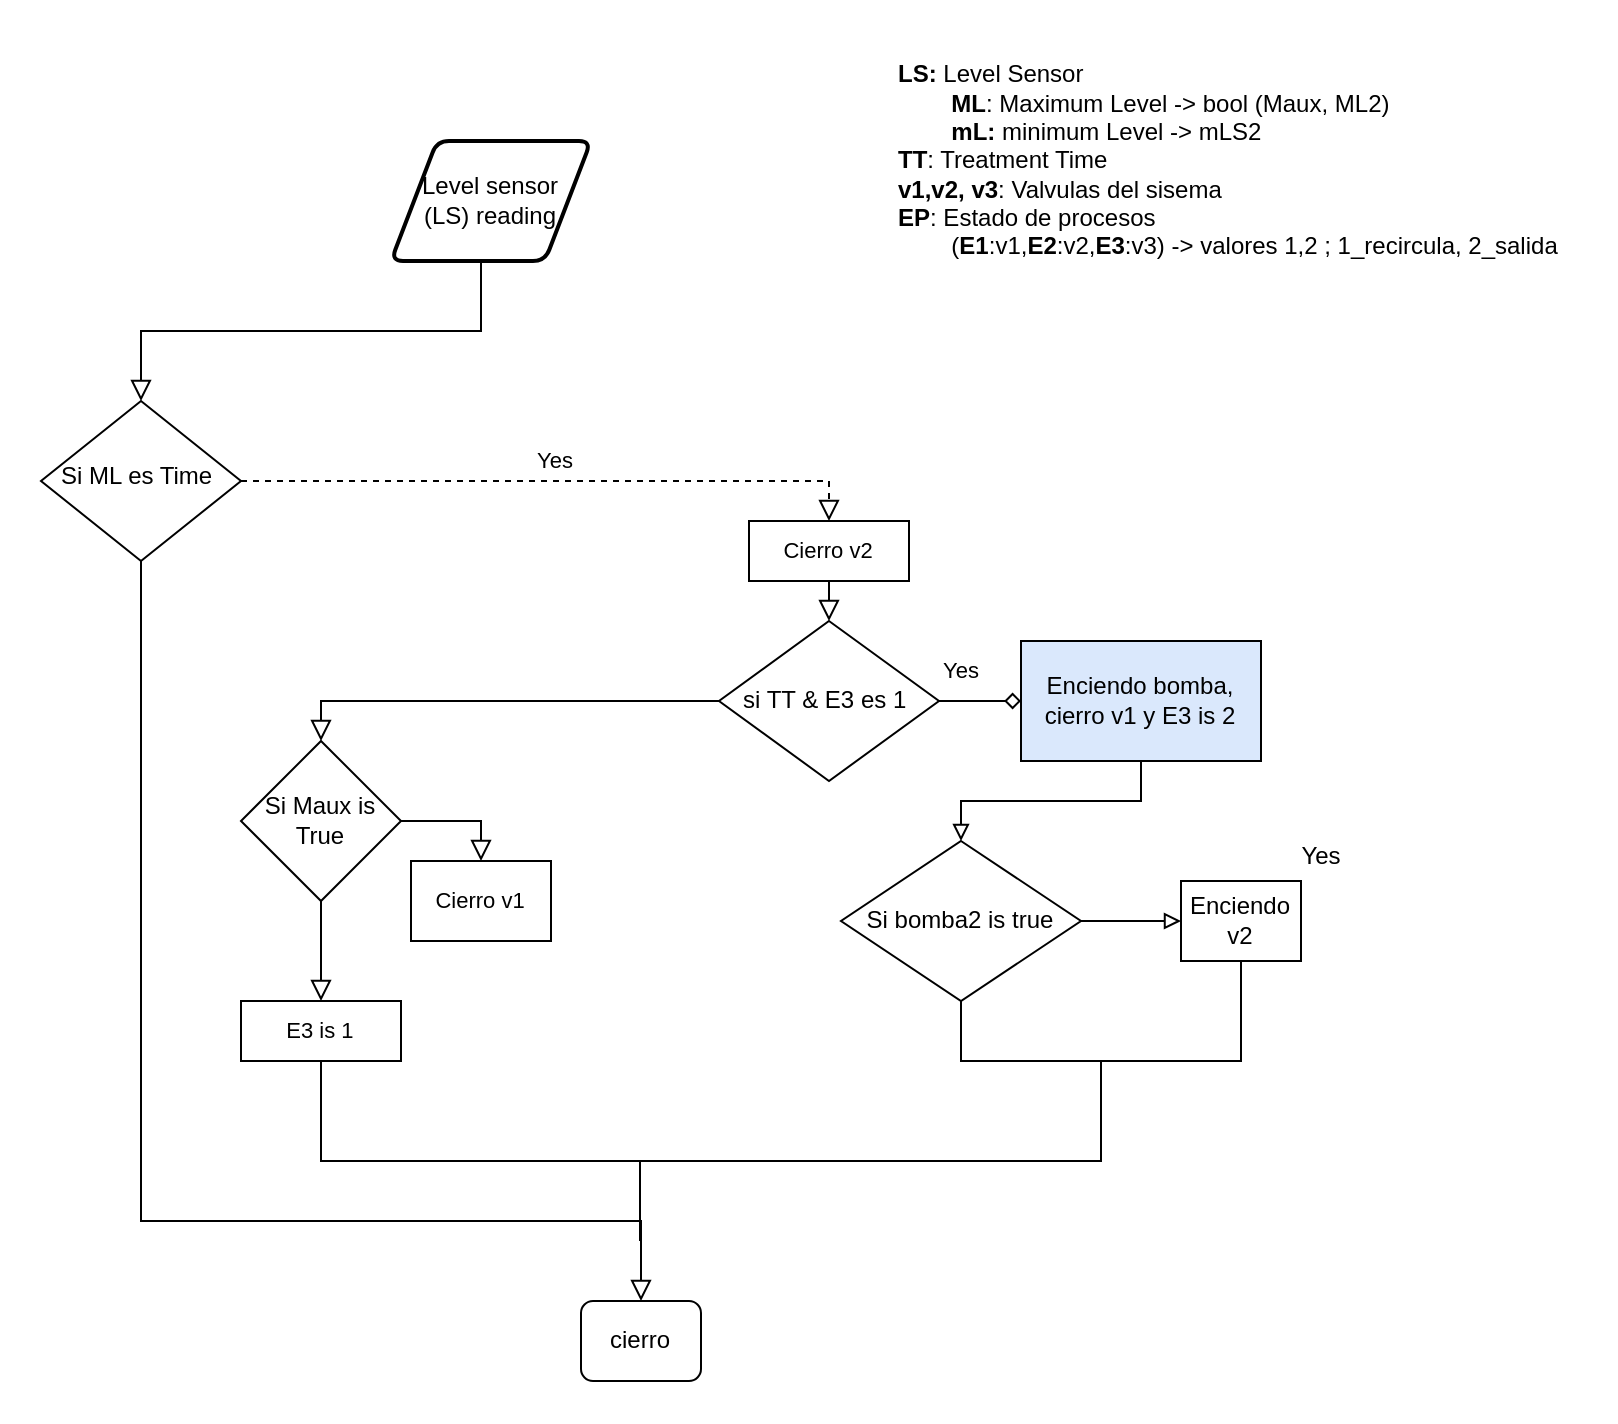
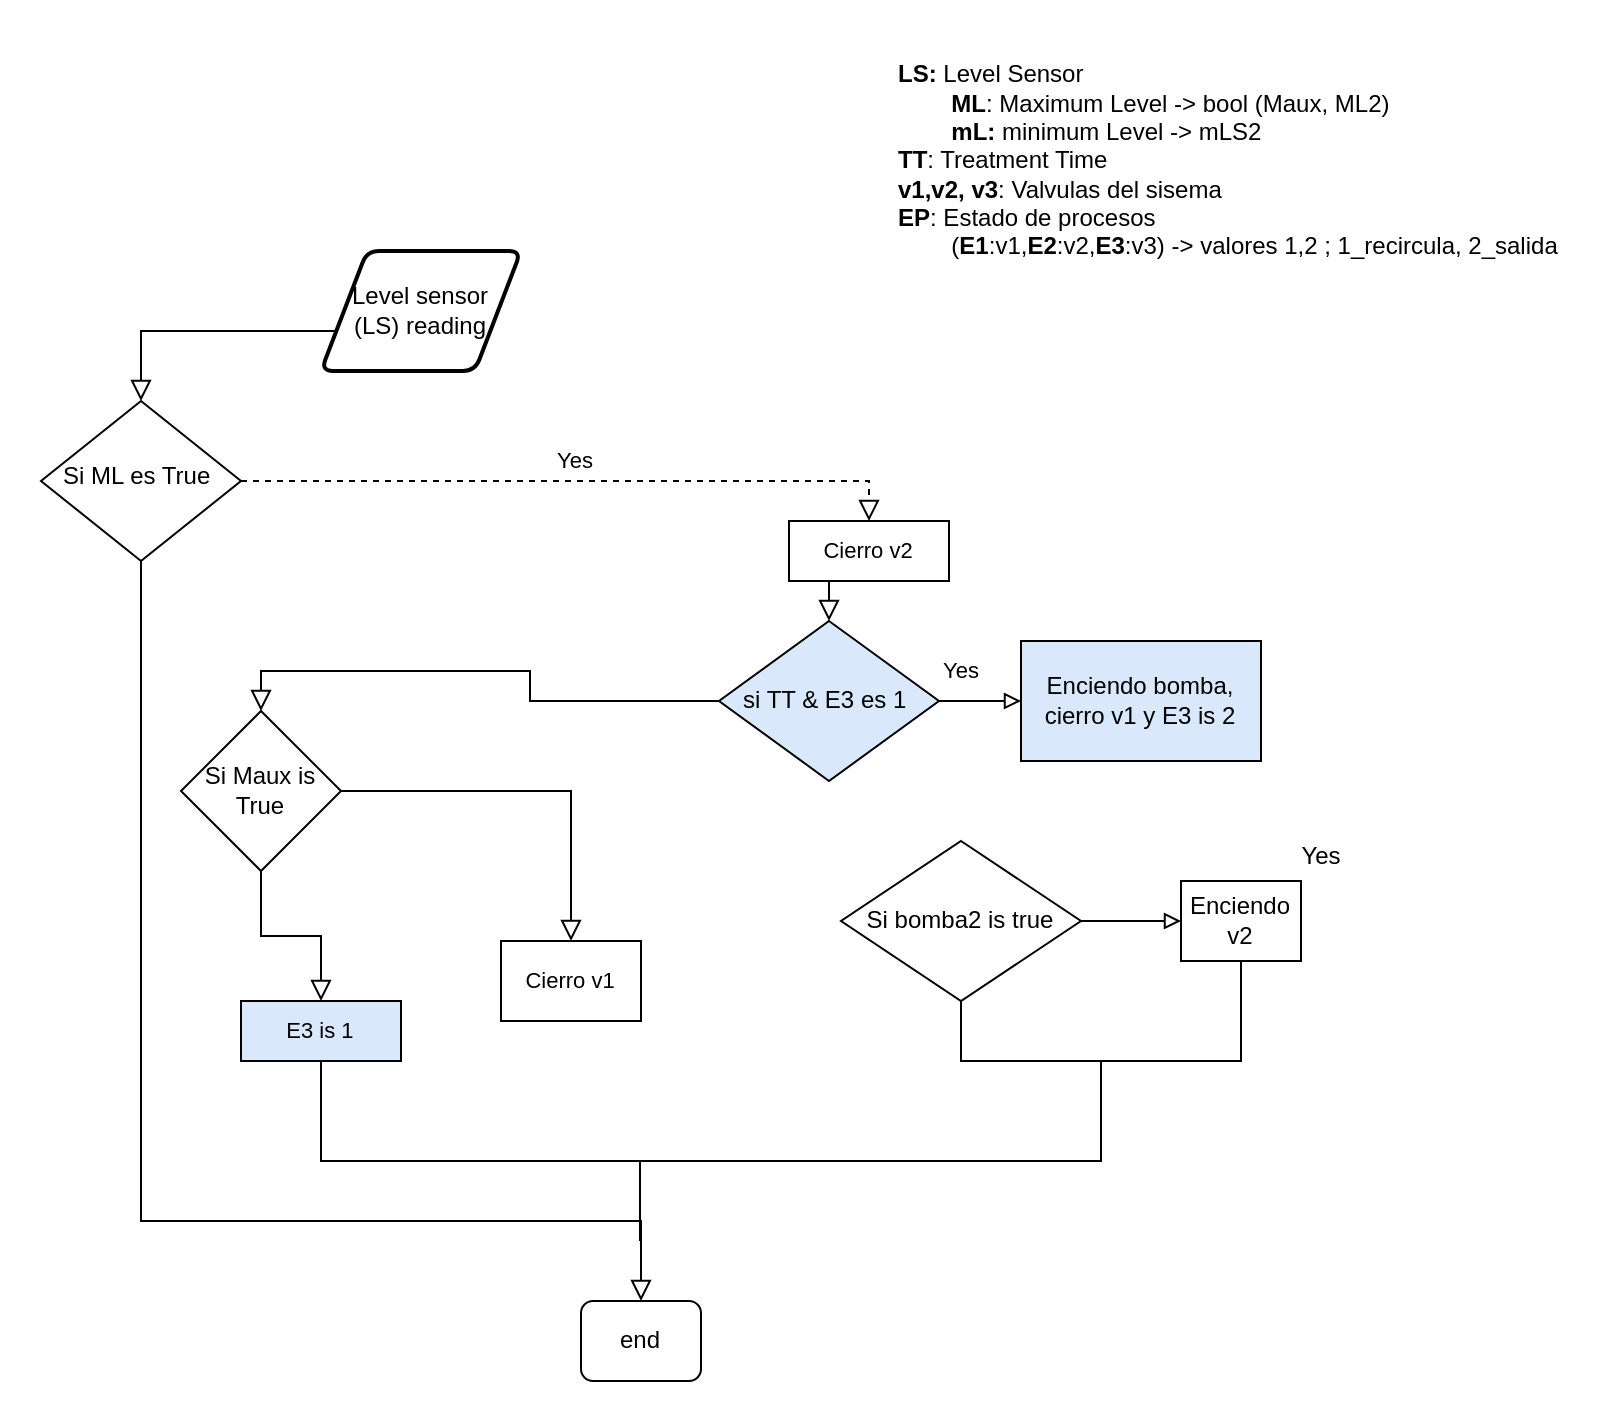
  <mxCell id="0" />
  <mxCell id="1" parent="0" />
  <mxCell id="2" value="Yes" style="edgeStyle=orthogonalEdgeStyle;rounded=0;html=1;jettySize=auto;orthogonalLoop=1;fontSize=11;endArrow=block;endFill=0;endSize=8;strokeWidth=1;shadow=0;labelBackgroundColor=none;entryX=0.5;entryY=0;entryDx=0;entryDy=0;dashed=1;" parent="1" source="4" target="8" edge="1"><mxGeometry y="10" relative="1" as="geometry"><mxPoint as="offset" /></mxGeometry></mxCell>
  <mxCell id="3" style="edgeStyle=orthogonalEdgeStyle;shape=connector;rounded=0;orthogonalLoop=1;jettySize=auto;html=1;exitX=0.5;exitY=1;exitDx=0;exitDy=0;shadow=0;labelBackgroundColor=none;strokeColor=default;strokeWidth=1;fontFamily=Helvetica;fontSize=11;fontColor=default;endArrow=block;endFill=0;endSize=8;entryX=0.5;entryY=0;entryDx=0;entryDy=0;" edge="1" parent="1" source="4" target="29"><mxGeometry relative="1" as="geometry"><mxPoint x="70" y="630" as="targetPoint" /><Array as="points"><mxPoint x="70" y="610" /><mxPoint x="320" y="610" /></Array></mxGeometry></mxCell>
- <mxCell id="4" value="Si ML es Time&amp;nbsp; " style="rhombus;whiteSpace=wrap;html=1;shadow=0;fontFamily=Helvetica;fontSize=12;align=center;strokeWidth=1;spacing=6;spacingTop=-4;" parent="1" vertex="1"><mxGeometry x="20" y="200" width="100" height="80" as="geometry" /></mxCell>
+ <mxCell id="4" value="Si ML es True&amp;nbsp; " style="rhombus;whiteSpace=wrap;html=1;shadow=0;fontFamily=Helvetica;fontSize=12;align=center;strokeWidth=1;spacing=6;spacingTop=-4;" parent="1" vertex="1"><mxGeometry x="20" y="200" width="100" height="80" as="geometry" /></mxCell>
  <mxCell id="5" style="edgeStyle=orthogonalEdgeStyle;shape=connector;rounded=0;orthogonalLoop=1;jettySize=auto;html=1;exitX=0.5;exitY=1;exitDx=0;exitDy=0;entryX=0.5;entryY=0;entryDx=0;entryDy=0;shadow=0;labelBackgroundColor=none;strokeColor=default;strokeWidth=1;fontFamily=Helvetica;fontSize=11;fontColor=default;endArrow=block;endFill=0;endSize=8;" edge="1" parent="1" source="6" target="4"><mxGeometry relative="1" as="geometry"><Array as="points"><mxPoint x="240" y="130" /><mxPoint x="240" y="165" /><mxPoint x="70" y="165" /></Array></mxGeometry></mxCell>
- <mxCell id="6" value="&lt;div&gt;Level sensor &lt;br&gt;&lt;/div&gt;&lt;div&gt;(LS) reading &lt;/div&gt;" style="shape=parallelogram;html=1;strokeWidth=2;perimeter=parallelogramPerimeter;whiteSpace=wrap;rounded=1;arcSize=12;size=0.23;" vertex="1" parent="1"><mxGeometry x="195" y="70" width="100" height="60" as="geometry" /></mxCell>
+ <mxCell id="6" value="&lt;div&gt;Level sensor &lt;br&gt;&lt;/div&gt;&lt;div&gt;(LS) reading &lt;/div&gt;" style="shape=parallelogram;html=1;strokeWidth=2;perimeter=parallelogramPerimeter;whiteSpace=wrap;rounded=1;arcSize=12;size=0.23;" vertex="1" parent="1"><mxGeometry x="160" y="125" width="100" height="60" as="geometry" /></mxCell>
  <mxCell id="7" style="edgeStyle=orthogonalEdgeStyle;shape=connector;rounded=0;orthogonalLoop=1;jettySize=auto;html=1;exitX=0.5;exitY=1;exitDx=0;exitDy=0;entryX=0.5;entryY=0;entryDx=0;entryDy=0;shadow=0;labelBackgroundColor=none;strokeColor=default;strokeWidth=1;fontFamily=Helvetica;fontSize=11;fontColor=default;endArrow=block;endFill=0;endSize=8;" edge="1" parent="1" source="8" target="13"><mxGeometry relative="1" as="geometry" /></mxCell>
- <mxCell id="8" value="Cierro v2" style="rounded=1;whiteSpace=wrap;html=1;fontSize=11;glass=0;strokeWidth=1;shadow=0;perimeter=rectanglePerimeter;arcSize=0;" parent="1" vertex="1"><mxGeometry x="374" y="260" width="80" height="30" as="geometry" /></mxCell>
+ <mxCell id="8" value="Cierro v2" style="rounded=1;whiteSpace=wrap;html=1;fontSize=11;glass=0;strokeWidth=1;shadow=0;perimeter=rectanglePerimeter;arcSize=0;" parent="1" vertex="1"><mxGeometry x="394" y="260" width="80" height="30" as="geometry" /></mxCell>
  <mxCell id="9" style="edgeStyle=orthogonalEdgeStyle;rounded=0;orthogonalLoop=1;jettySize=auto;html=1;exitX=0.5;exitY=1;exitDx=0;exitDy=0;" edge="1" parent="1" source="6" target="6"><mxGeometry relative="1" as="geometry" /></mxCell>
  <mxCell id="10" value="&lt;div align=&quot;left&quot;&gt;&lt;b&gt;LS: &lt;/b&gt;Level Sensor&lt;/div&gt;&lt;div align=&quot;left&quot;&gt;&lt;b&gt;&lt;span style=&quot;white-space: pre;&quot;&gt;&#09;&lt;/span&gt;ML&lt;/b&gt;: Maximum Level -&amp;gt; bool (Maux, ML2)&lt;/div&gt;&lt;div align=&quot;left&quot;&gt;&lt;span style=&quot;white-space: pre;&quot;&gt;&#09;&lt;b&gt;mL:&lt;/b&gt; minimum Level -&amp;gt; mLS2&lt;/span&gt;&lt;br&gt;&lt;/div&gt;&lt;div align=&quot;left&quot;&gt;&lt;b&gt;TT&lt;/b&gt;: Treatment Time&lt;/div&gt;&lt;div align=&quot;left&quot;&gt;&lt;b&gt;v1,v2, v3&lt;/b&gt;: Valvulas del sisema&lt;/div&gt;&lt;div align=&quot;left&quot;&gt;&lt;b&gt;EP&lt;/b&gt;: Estado de procesos &lt;span style=&quot;white-space: pre;&quot;&gt;&#09;&lt;/span&gt;&lt;br&gt;&lt;/div&gt;&lt;div align=&quot;left&quot;&gt;&lt;span style=&quot;white-space: pre;&quot;&gt;&#09;&lt;/span&gt;(&lt;b&gt;E1&lt;/b&gt;:v1,&lt;b&gt;E2&lt;/b&gt;:v2,&lt;b&gt;E3&lt;/b&gt;:v3) -&amp;gt; valores 1,2 ; 1_recircula, 2_salida&lt;br&gt;&lt;/div&gt;" style="text;html=1;strokeColor=none;fillColor=none;align=left;verticalAlign=middle;whiteSpace=wrap;rounded=0;" vertex="1" parent="1"><mxGeometry x="447" y="20" width="340" height="120" as="geometry" /></mxCell>
- <mxCell id="11" value="" style="edgeStyle=orthogonalEdgeStyle;rounded=0;orthogonalLoop=1;jettySize=auto;html=1;endArrow=diamond;endFill=0;" edge="1" parent="1" source="13" target="15"><mxGeometry relative="1" as="geometry" /></mxCell>
+ <mxCell id="11" value="" style="edgeStyle=orthogonalEdgeStyle;rounded=0;orthogonalLoop=1;jettySize=auto;html=1;endArrow=block;endFill=0;" edge="1" parent="1" source="13" target="15"><mxGeometry relative="1" as="geometry" /></mxCell>
  <mxCell id="12" value="" style="edgeStyle=orthogonalEdgeStyle;shape=connector;rounded=0;orthogonalLoop=1;jettySize=auto;html=1;shadow=0;labelBackgroundColor=none;strokeColor=default;strokeWidth=1;fontFamily=Helvetica;fontSize=11;fontColor=default;endArrow=block;endFill=0;endSize=8;entryX=0.5;entryY=0;entryDx=0;entryDy=0;" edge="1" parent="1" source="13" target="22"><mxGeometry relative="1" as="geometry" /></mxCell>
- <mxCell id="13" value="si TT &amp;amp; E3 es 1&amp;nbsp; " style="rhombus;whiteSpace=wrap;html=1;" vertex="1" parent="1"><mxGeometry x="359" y="310" width="110" height="80" as="geometry" /></mxCell>
- <mxCell id="14" value="" style="edgeStyle=orthogonalEdgeStyle;rounded=0;orthogonalLoop=1;jettySize=auto;html=1;endArrow=block;endFill=0;" edge="1" parent="1" source="15" target="17"><mxGeometry relative="1" as="geometry" /></mxCell>
+ <mxCell id="13" value="si TT &amp;amp; E3 es 1&amp;nbsp; " style="rhombus;whiteSpace=wrap;html=1;fillColor=#dae8fc;" vertex="1" parent="1"><mxGeometry x="359" y="310" width="110" height="80" as="geometry" /></mxCell>
  <mxCell id="15" value="Enciendo bomba, cierro v1 y E3 is 2" style="whiteSpace=wrap;html=1;fillColor=#dae8fc;" vertex="1" parent="1"><mxGeometry x="510" y="320" width="120" height="60" as="geometry" /></mxCell>
  <mxCell id="16" value="" style="edgeStyle=orthogonalEdgeStyle;rounded=0;orthogonalLoop=1;jettySize=auto;html=1;strokeColor=default;endArrow=block;endFill=0;" edge="1" parent="1" source="17" target="18"><mxGeometry relative="1" as="geometry" /></mxCell>
  <mxCell id="17" value="Si bomba2 is true" style="rhombus;whiteSpace=wrap;html=1;" vertex="1" parent="1"><mxGeometry x="420" y="420" width="120" height="80" as="geometry" /></mxCell>
  <mxCell id="18" value="Enciendo v2" style="whiteSpace=wrap;html=1;" vertex="1" parent="1"><mxGeometry x="590" y="440" width="60" height="40" as="geometry" /></mxCell>
  <mxCell id="19" value="Yes" style="text;html=1;align=center;verticalAlign=middle;resizable=0;points=[];autosize=1;strokeColor=none;fillColor=none;" vertex="1" parent="1"><mxGeometry x="640" y="413" width="40" height="30" as="geometry" /></mxCell>
  <mxCell id="20" style="edgeStyle=orthogonalEdgeStyle;shape=connector;rounded=0;orthogonalLoop=1;jettySize=auto;html=1;exitX=1;exitY=0.5;exitDx=0;exitDy=0;shadow=0;labelBackgroundColor=none;strokeColor=default;strokeWidth=1;fontFamily=Helvetica;fontSize=11;fontColor=default;endArrow=block;endFill=0;endSize=8;entryX=0.5;entryY=0;entryDx=0;entryDy=0;" edge="1" parent="1" source="22" target="24"><mxGeometry relative="1" as="geometry"><mxPoint x="330" y="470" as="targetPoint" /></mxGeometry></mxCell>
  <mxCell id="21" style="edgeStyle=orthogonalEdgeStyle;shape=connector;rounded=0;orthogonalLoop=1;jettySize=auto;html=1;exitX=0.5;exitY=1;exitDx=0;exitDy=0;shadow=0;labelBackgroundColor=none;strokeColor=default;strokeWidth=1;fontFamily=Helvetica;fontSize=11;fontColor=default;endArrow=block;endFill=0;endSize=8;entryX=0.5;entryY=0;entryDx=0;entryDy=0;" edge="1" parent="1" source="22" target="25"><mxGeometry relative="1" as="geometry"><mxPoint x="160" y="500" as="targetPoint" /></mxGeometry></mxCell>
- <mxCell id="22" value="Si Maux is True" style="rhombus;whiteSpace=wrap;html=1;" vertex="1" parent="1"><mxGeometry x="120" y="370" width="80" height="80" as="geometry" /></mxCell>
+ <mxCell id="22" value="Si Maux is True" style="rhombus;whiteSpace=wrap;html=1;" vertex="1" parent="1"><mxGeometry x="90" y="355" width="80" height="80" as="geometry" /></mxCell>
  <mxCell id="23" value="Yes" style="text;html=1;align=center;verticalAlign=middle;resizable=0;points=[];autosize=1;strokeColor=none;fillColor=none;fontSize=11;fontFamily=Helvetica;fontColor=default;" vertex="1" parent="1"><mxGeometry x="460" y="320" width="40" height="30" as="geometry" /></mxCell>
- <mxCell id="24" value="Cierro v1" style="whiteSpace=wrap;html=1;fontFamily=Helvetica;fontSize=11;fontColor=default;" vertex="1" parent="1"><mxGeometry x="205" y="430" width="70" height="40" as="geometry" /></mxCell>
- <mxCell id="25" value="E3 is 1" style="whiteSpace=wrap;html=1;fontFamily=Helvetica;fontSize=11;fontColor=default;" vertex="1" parent="1"><mxGeometry x="120" y="500" width="80" height="30" as="geometry" /></mxCell>
+ <mxCell id="24" value="Cierro v1" style="whiteSpace=wrap;html=1;fontFamily=Helvetica;fontSize=11;fontColor=default;" vertex="1" parent="1"><mxGeometry x="250" y="470" width="70" height="40" as="geometry" /></mxCell>
+ <mxCell id="25" value="E3 is 1" style="whiteSpace=wrap;html=1;fontFamily=Helvetica;fontSize=11;fontColor=default;fillColor=#dae8fc;" vertex="1" parent="1"><mxGeometry x="120" y="500" width="80" height="30" as="geometry" /></mxCell>
  <mxCell id="26" value="" style="endArrow=none;html=1;rounded=0;shadow=0;labelBackgroundColor=none;strokeColor=default;strokeWidth=1;fontFamily=Helvetica;fontSize=11;fontColor=default;endSize=8;shape=connector;exitX=0.5;exitY=1;exitDx=0;exitDy=0;" edge="1" parent="1" source="25"><mxGeometry width="50" height="50" relative="1" as="geometry"><mxPoint x="320" y="460" as="sourcePoint" /><mxPoint x="550" y="530" as="targetPoint" /><Array as="points"><mxPoint x="160" y="580" /><mxPoint x="550" y="580" /></Array></mxGeometry></mxCell>
  <mxCell id="27" value="" style="endArrow=none;html=1;rounded=0;shadow=0;labelBackgroundColor=none;strokeColor=default;strokeWidth=1;fontFamily=Helvetica;fontSize=11;fontColor=default;endSize=8;shape=connector;exitX=0.5;exitY=1;exitDx=0;exitDy=0;entryX=0.5;entryY=1;entryDx=0;entryDy=0;" edge="1" parent="1" source="17" target="18"><mxGeometry width="50" height="50" relative="1" as="geometry"><mxPoint x="320" y="460" as="sourcePoint" /><mxPoint x="370" y="410" as="targetPoint" /><Array as="points"><mxPoint x="480" y="530" /><mxPoint x="620" y="530" /></Array></mxGeometry></mxCell>
  <mxCell id="28" value="" style="endArrow=none;html=1;rounded=0;shadow=0;labelBackgroundColor=none;strokeColor=default;strokeWidth=1;fontFamily=Helvetica;fontSize=11;fontColor=default;endSize=8;shape=connector;endFill=0;" edge="1" parent="1"><mxGeometry width="50" height="50" relative="1" as="geometry"><mxPoint x="319.5" y="580" as="sourcePoint" /><mxPoint x="319.5" y="620" as="targetPoint" /></mxGeometry></mxCell>
- <mxCell id="29" value="cierro" style="rounded=1;whiteSpace=wrap;html=1;fontSize=12;glass=0;strokeWidth=1;shadow=0;" vertex="1" parent="1"><mxGeometry x="290" y="650" width="60" height="40" as="geometry" /></mxCell>
+ <mxCell id="29" value="end" style="rounded=1;whiteSpace=wrap;html=1;fontSize=12;glass=0;strokeWidth=1;shadow=0;" vertex="1" parent="1"><mxGeometry x="290" y="650" width="60" height="40" as="geometry" /></mxCell>
